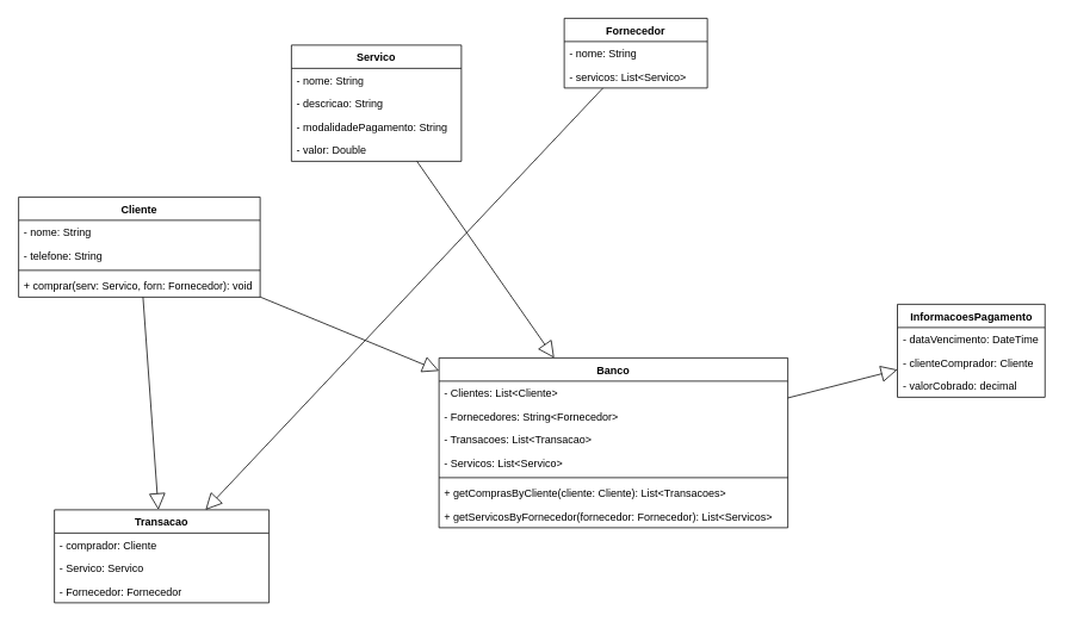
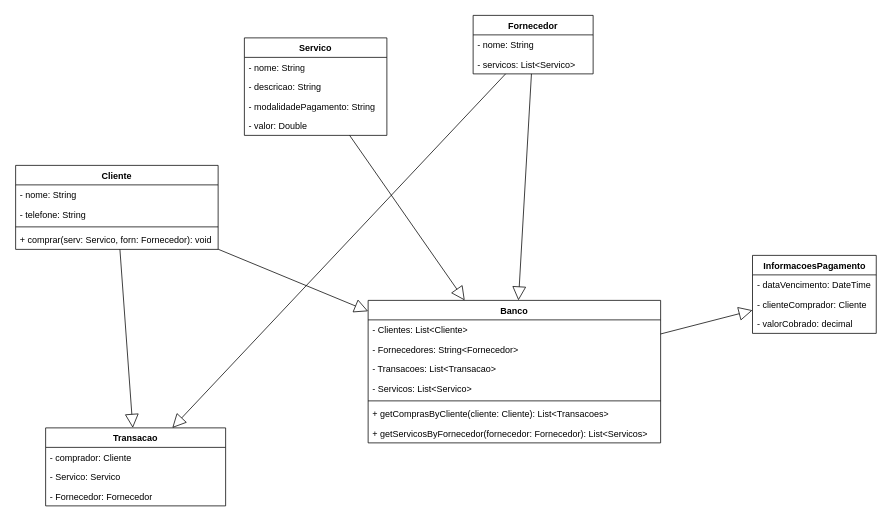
  <mxCell id="0" />
  <mxCell id="1" parent="0" />
  <mxCell id="2" value="Cliente" style="swimlane;fontStyle=1;align=center;verticalAlign=top;childLayout=stackLayout;horizontal=1;startSize=26;horizontalStack=0;resizeParent=1;resizeParentMax=0;resizeLast=0;collapsible=1;marginBottom=0;whiteSpace=wrap;html=1;" parent="1" vertex="1"><mxGeometry x="20" y="220" width="270" height="112" as="geometry" /></mxCell>
  <mxCell id="3" value="- nome: String" style="text;strokeColor=none;fillColor=none;align=left;verticalAlign=top;spacingLeft=4;spacingRight=4;overflow=hidden;rotatable=0;points=[[0,0.5],[1,0.5]];portConstraint=eastwest;whiteSpace=wrap;html=1;" vertex="1" parent="2"><mxGeometry y="26" width="270" height="26" as="geometry" /></mxCell>
  <mxCell id="4" value="- telefone: String" style="text;strokeColor=none;fillColor=none;align=left;verticalAlign=top;spacingLeft=4;spacingRight=4;overflow=hidden;rotatable=0;points=[[0,0.5],[1,0.5]];portConstraint=eastwest;whiteSpace=wrap;html=1;" vertex="1" parent="2"><mxGeometry y="52" width="270" height="26" as="geometry" /></mxCell>
  <mxCell id="5" value="" style="line;strokeWidth=1;fillColor=none;align=left;verticalAlign=middle;spacingTop=-1;spacingLeft=3;spacingRight=3;rotatable=0;labelPosition=right;points=[];portConstraint=eastwest;strokeColor=inherit;" vertex="1" parent="2"><mxGeometry y="78" width="270" height="8" as="geometry" /></mxCell>
  <mxCell id="6" value="+ comprar(serv: Servico, forn: Fornecedor): void" style="text;strokeColor=none;fillColor=none;align=left;verticalAlign=top;spacingLeft=4;spacingRight=4;overflow=hidden;rotatable=0;points=[[0,0.5],[1,0.5]];portConstraint=eastwest;whiteSpace=wrap;html=1;" vertex="1" parent="2"><mxGeometry y="86" width="270" height="26" as="geometry" /></mxCell>
  <mxCell id="7" value="Servico" style="swimlane;fontStyle=1;align=center;verticalAlign=top;childLayout=stackLayout;horizontal=1;startSize=26;horizontalStack=0;resizeParent=1;resizeParentMax=0;resizeLast=0;collapsible=1;marginBottom=0;whiteSpace=wrap;html=1;" parent="1" vertex="1"><mxGeometry x="325" y="50" width="190" height="130" as="geometry" /></mxCell>
  <mxCell id="8" value="- nome: String" style="text;strokeColor=none;fillColor=none;align=left;verticalAlign=top;spacingLeft=4;spacingRight=4;overflow=hidden;rotatable=0;points=[[0,0.5],[1,0.5]];portConstraint=eastwest;whiteSpace=wrap;html=1;" parent="7" vertex="1"><mxGeometry y="26" width="190" height="26" as="geometry" /></mxCell>
  <mxCell id="9" value="- descricao: String" style="text;strokeColor=none;fillColor=none;align=left;verticalAlign=top;spacingLeft=4;spacingRight=4;overflow=hidden;rotatable=0;points=[[0,0.5],[1,0.5]];portConstraint=eastwest;whiteSpace=wrap;html=1;" vertex="1" parent="7"><mxGeometry y="52" width="190" height="26" as="geometry" /></mxCell>
  <mxCell id="10" value="- modalidadePagamento: String" style="text;strokeColor=none;fillColor=none;align=left;verticalAlign=top;spacingLeft=4;spacingRight=4;overflow=hidden;rotatable=0;points=[[0,0.5],[1,0.5]];portConstraint=eastwest;whiteSpace=wrap;html=1;" parent="7" vertex="1"><mxGeometry y="78" width="190" height="26" as="geometry" /></mxCell>
  <mxCell id="11" value="- valor: Double" style="text;strokeColor=none;fillColor=none;align=left;verticalAlign=top;spacingLeft=4;spacingRight=4;overflow=hidden;rotatable=0;points=[[0,0.5],[1,0.5]];portConstraint=eastwest;whiteSpace=wrap;html=1;" vertex="1" parent="7"><mxGeometry y="104" width="190" height="26" as="geometry" /></mxCell>
  <mxCell id="12" value="Fornecedor" style="swimlane;fontStyle=1;align=center;verticalAlign=top;childLayout=stackLayout;horizontal=1;startSize=26;horizontalStack=0;resizeParent=1;resizeParentMax=0;resizeLast=0;collapsible=1;marginBottom=0;whiteSpace=wrap;html=1;" parent="1" vertex="1"><mxGeometry x="630" y="20" width="160" height="78" as="geometry" /></mxCell>
  <mxCell id="13" value="- nome: String" style="text;strokeColor=none;fillColor=none;align=left;verticalAlign=top;spacingLeft=4;spacingRight=4;overflow=hidden;rotatable=0;points=[[0,0.5],[1,0.5]];portConstraint=eastwest;whiteSpace=wrap;html=1;" parent="12" vertex="1"><mxGeometry y="26" width="160" height="26" as="geometry" /></mxCell>
  <mxCell id="14" value="- servicos: List&amp;lt;Servico&amp;gt;" style="text;strokeColor=none;fillColor=none;align=left;verticalAlign=top;spacingLeft=4;spacingRight=4;overflow=hidden;rotatable=0;points=[[0,0.5],[1,0.5]];portConstraint=eastwest;whiteSpace=wrap;html=1;" parent="12" vertex="1"><mxGeometry y="52" width="160" height="26" as="geometry" /></mxCell>
  <mxCell id="15" value="Banco" style="swimlane;fontStyle=1;align=center;verticalAlign=top;childLayout=stackLayout;horizontal=1;startSize=26;horizontalStack=0;resizeParent=1;resizeParentMax=0;resizeLast=0;collapsible=1;marginBottom=0;whiteSpace=wrap;html=1;" parent="1" vertex="1"><mxGeometry x="490" y="400" width="390" height="190" as="geometry" /></mxCell>
  <mxCell id="16" value="- Clientes: List&amp;lt;Cliente&amp;gt;" style="text;strokeColor=none;fillColor=none;align=left;verticalAlign=top;spacingLeft=4;spacingRight=4;overflow=hidden;rotatable=0;points=[[0,0.5],[1,0.5]];portConstraint=eastwest;whiteSpace=wrap;html=1;" vertex="1" parent="15"><mxGeometry y="26" width="390" height="26" as="geometry" /></mxCell>
  <mxCell id="17" value="- Fornecedores: String&amp;lt;Fornecedor&amp;gt;" style="text;strokeColor=none;fillColor=none;align=left;verticalAlign=top;spacingLeft=4;spacingRight=4;overflow=hidden;rotatable=0;points=[[0,0.5],[1,0.5]];portConstraint=eastwest;whiteSpace=wrap;html=1;" vertex="1" parent="15"><mxGeometry y="52" width="390" height="26" as="geometry" /></mxCell>
  <mxCell id="18" value="&lt;div&gt;- Transacoes: List&amp;lt;Transacao&amp;gt;&lt;/div&gt;" style="text;strokeColor=none;fillColor=none;align=left;verticalAlign=top;spacingLeft=4;spacingRight=4;overflow=hidden;rotatable=0;points=[[0,0.5],[1,0.5]];portConstraint=eastwest;whiteSpace=wrap;html=1;" vertex="1" parent="15"><mxGeometry y="78" width="390" height="26" as="geometry" /></mxCell>
  <mxCell id="19" value="- Servicos: List&amp;lt;Servico&amp;gt;" style="text;strokeColor=none;fillColor=none;align=left;verticalAlign=top;spacingLeft=4;spacingRight=4;overflow=hidden;rotatable=0;points=[[0,0.5],[1,0.5]];portConstraint=eastwest;whiteSpace=wrap;html=1;" vertex="1" parent="15"><mxGeometry y="104" width="390" height="26" as="geometry" /></mxCell>
  <mxCell id="20" value="" style="line;strokeWidth=1;fillColor=none;align=left;verticalAlign=middle;spacingTop=-1;spacingLeft=3;spacingRight=3;rotatable=0;labelPosition=right;points=[];portConstraint=eastwest;strokeColor=inherit;" parent="15" vertex="1"><mxGeometry y="130" width="390" height="8" as="geometry" /></mxCell>
  <mxCell id="21" value="+ getComprasByCliente(cliente: Cliente): List&amp;lt;Transacoes&amp;gt;" style="text;strokeColor=none;fillColor=none;align=left;verticalAlign=top;spacingLeft=4;spacingRight=4;overflow=hidden;rotatable=0;points=[[0,0.5],[1,0.5]];portConstraint=eastwest;whiteSpace=wrap;html=1;" parent="15" vertex="1"><mxGeometry y="138" width="390" height="26" as="geometry" /></mxCell>
  <mxCell id="22" value="+ getServicosByFornecedor(fornecedor: Fornecedor): List&amp;lt;Servicos&amp;gt;" style="text;strokeColor=none;fillColor=none;align=left;verticalAlign=top;spacingLeft=4;spacingRight=4;overflow=hidden;rotatable=0;points=[[0,0.5],[1,0.5]];portConstraint=eastwest;whiteSpace=wrap;html=1;" vertex="1" parent="15"><mxGeometry y="164" width="390" height="26" as="geometry" /></mxCell>
  <mxCell id="23" value="Transacao" style="swimlane;fontStyle=1;align=center;verticalAlign=top;childLayout=stackLayout;horizontal=1;startSize=26;horizontalStack=0;resizeParent=1;resizeParentMax=0;resizeLast=0;collapsible=1;marginBottom=0;whiteSpace=wrap;html=1;" parent="1" vertex="1"><mxGeometry x="60" y="570" width="240" height="104" as="geometry"><mxRectangle x="230" y="420" width="100" height="30" as="alternateBounds" /></mxGeometry></mxCell>
  <mxCell id="24" value="- comprador: Cliente" style="text;strokeColor=none;fillColor=none;align=left;verticalAlign=top;spacingLeft=4;spacingRight=4;overflow=hidden;rotatable=0;points=[[0,0.5],[1,0.5]];portConstraint=eastwest;whiteSpace=wrap;html=1;" vertex="1" parent="23"><mxGeometry y="26" width="240" height="26" as="geometry" /></mxCell>
  <mxCell id="25" value="- Servico: Servico" style="text;strokeColor=none;fillColor=none;align=left;verticalAlign=top;spacingLeft=4;spacingRight=4;overflow=hidden;rotatable=0;points=[[0,0.5],[1,0.5]];portConstraint=eastwest;whiteSpace=wrap;html=1;" vertex="1" parent="23"><mxGeometry y="52" width="240" height="26" as="geometry" /></mxCell>
  <mxCell id="26" value="- Fornecedor: Fornecedor" style="text;strokeColor=none;fillColor=none;align=left;verticalAlign=top;spacingLeft=4;spacingRight=4;overflow=hidden;rotatable=0;points=[[0,0.5],[1,0.5]];portConstraint=eastwest;whiteSpace=wrap;html=1;" vertex="1" parent="23"><mxGeometry y="78" width="240" height="26" as="geometry" /></mxCell>
  <mxCell id="27" value="InformacoesPagamento" style="swimlane;fontStyle=1;align=center;verticalAlign=top;childLayout=stackLayout;horizontal=1;startSize=26;horizontalStack=0;resizeParent=1;resizeParentMax=0;resizeLast=0;collapsible=1;marginBottom=0;whiteSpace=wrap;html=1;" parent="1" vertex="1"><mxGeometry x="1002.5" y="340" width="165" height="104" as="geometry" /></mxCell>
  <mxCell id="28" value="- dataVencimento: DateTime" style="text;strokeColor=none;fillColor=none;align=left;verticalAlign=top;spacingLeft=4;spacingRight=4;overflow=hidden;rotatable=0;points=[[0,0.5],[1,0.5]];portConstraint=eastwest;whiteSpace=wrap;html=1;" parent="27" vertex="1"><mxGeometry y="26" width="165" height="26" as="geometry" /></mxCell>
  <mxCell id="29" value="- clienteComprador: Cliente" style="text;strokeColor=none;fillColor=none;align=left;verticalAlign=top;spacingLeft=4;spacingRight=4;overflow=hidden;rotatable=0;points=[[0,0.5],[1,0.5]];portConstraint=eastwest;whiteSpace=wrap;html=1;" parent="27" vertex="1"><mxGeometry y="52" width="165" height="26" as="geometry" /></mxCell>
  <mxCell id="30" value="- valorCobrado: decimal" style="text;strokeColor=none;fillColor=none;align=left;verticalAlign=top;spacingLeft=4;spacingRight=4;overflow=hidden;rotatable=0;points=[[0,0.5],[1,0.5]];portConstraint=eastwest;whiteSpace=wrap;html=1;" parent="27" vertex="1"><mxGeometry y="78" width="165" height="26" as="geometry" /></mxCell>
  <mxCell id="31" value="" style="endArrow=block;endSize=16;endFill=0;html=1;rounded=0;" edge="1" parent="1" source="15" target="27"><mxGeometry width="160" relative="1" as="geometry"><mxPoint x="820" y="310" as="sourcePoint" /><mxPoint x="980" y="310" as="targetPoint" /></mxGeometry></mxCell>
  <mxCell id="32" value="" style="endArrow=block;endSize=16;endFill=0;html=1;rounded=0;" edge="1" parent="1" source="12" target="23"><mxGeometry width="160" relative="1" as="geometry"><mxPoint x="500" y="250" as="sourcePoint" /><mxPoint x="660" y="250" as="targetPoint" /></mxGeometry></mxCell>
  <mxCell id="33" value="" style="endArrow=block;endSize=16;endFill=0;html=1;rounded=0;" edge="1" parent="1" source="2" target="23"><mxGeometry width="160" relative="1" as="geometry"><mxPoint x="360" y="240" as="sourcePoint" /><mxPoint x="520" y="240" as="targetPoint" /></mxGeometry></mxCell>
+ <mxCell id="34" value="" style="endArrow=block;endSize=16;endFill=0;html=1;rounded=0;" edge="1" parent="1" source="12" target="15"><mxGeometry width="160" relative="1" as="geometry"><mxPoint x="683" y="108" as="sourcePoint" /><mxPoint x="239" y="580" as="targetPoint" /></mxGeometry></mxCell>
  <mxCell id="35" value="" style="endArrow=block;endSize=16;endFill=0;html=1;rounded=0;" edge="1" parent="1" source="7" target="15"><mxGeometry width="160" relative="1" as="geometry"><mxPoint x="723" y="108" as="sourcePoint" /><mxPoint x="737" y="264" as="targetPoint" /></mxGeometry></mxCell>
  <mxCell id="36" value="" style="endArrow=block;endSize=16;endFill=0;html=1;rounded=0;" edge="1" parent="1" source="2" target="15"><mxGeometry width="160" relative="1" as="geometry"><mxPoint x="518" y="190" as="sourcePoint" /><mxPoint x="617" y="264" as="targetPoint" /></mxGeometry></mxCell>
